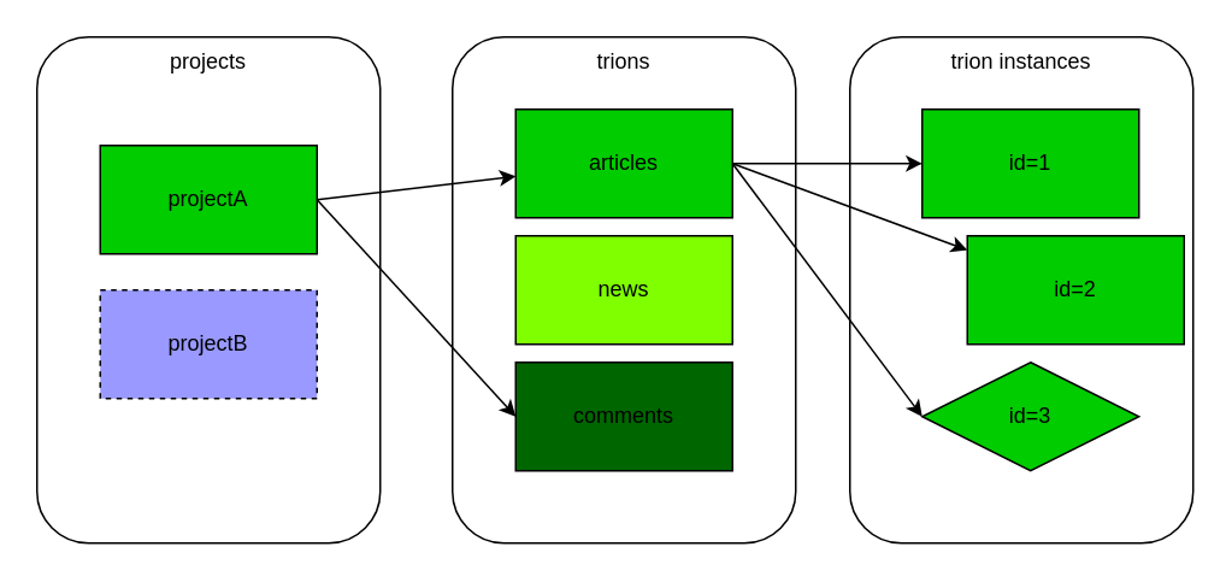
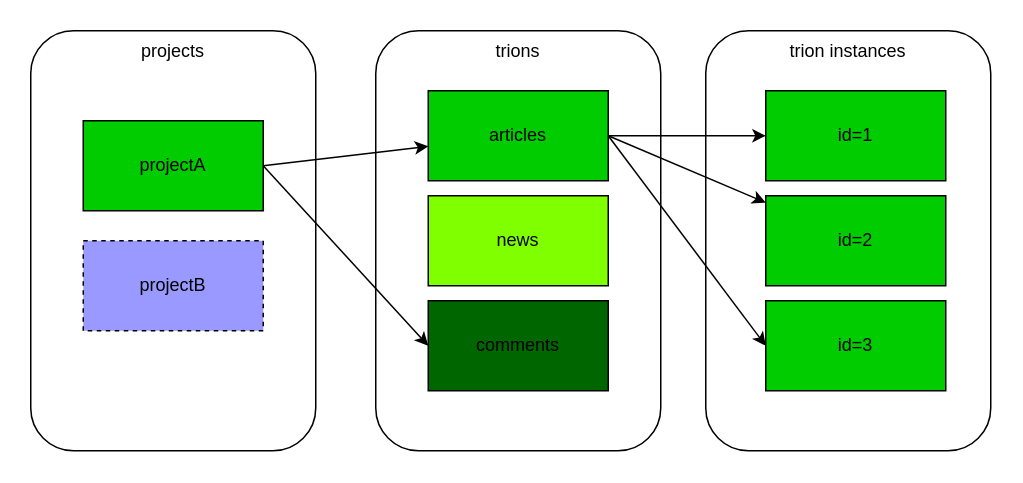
  <mxCell id="0" />
  <mxCell id="1" parent="0" />
  <mxCell id="2" value="projects" style="rounded=1;whiteSpace=wrap;html=1;verticalAlign=top;" vertex="1" parent="1"><mxGeometry x="20" y="20" width="190" height="280" as="geometry" /></mxCell>
  <mxCell id="3" value="projectA" style="rounded=0;whiteSpace=wrap;html=1;labelBackgroundColor=none;fillColor=#00CC00;" vertex="1" parent="1"><mxGeometry x="55" y="80" width="120" height="60" as="geometry" /></mxCell>
  <mxCell id="4" value="projectB" style="rounded=0;whiteSpace=wrap;html=1;labelBackgroundColor=none;fillColor=#9999FF;dashed=1;" vertex="1" parent="1"><mxGeometry x="55" y="160" width="120" height="60" as="geometry" /></mxCell>
  <mxCell id="5" value="trions" style="rounded=1;whiteSpace=wrap;html=1;verticalAlign=top;" vertex="1" parent="1"><mxGeometry x="250" y="20" width="190" height="280" as="geometry" /></mxCell>
  <mxCell id="6" value="articles" style="rounded=0;whiteSpace=wrap;html=1;labelBackgroundColor=none;fillColor=#00CC00;" vertex="1" parent="1"><mxGeometry x="285" y="60" width="120" height="60" as="geometry" /></mxCell>
  <mxCell id="7" value="news" style="rounded=0;whiteSpace=wrap;html=1;labelBackgroundColor=none;fillColor=#80FF00;" vertex="1" parent="1"><mxGeometry x="285" y="130" width="120" height="60" as="geometry" /></mxCell>
  <mxCell id="8" value="comments" style="rounded=0;whiteSpace=wrap;html=1;labelBackgroundColor=none;fillColor=#006600;" vertex="1" parent="1"><mxGeometry x="285" y="200" width="120" height="60" as="geometry" /></mxCell>
  <mxCell id="9" value="trion instances" style="rounded=1;whiteSpace=wrap;html=1;verticalAlign=top;" vertex="1" parent="1"><mxGeometry x="470" y="20" width="190" height="280" as="geometry" /></mxCell>
  <mxCell id="10" value="id=1" style="rounded=0;whiteSpace=wrap;html=1;labelBackgroundColor=none;fillColor=#00CC00;" vertex="1" parent="1"><mxGeometry x="510" y="60" width="120" height="60" as="geometry" /></mxCell>
- <mxCell id="11" value="id=2" style="rounded=0;whiteSpace=wrap;html=1;labelBackgroundColor=none;fillColor=#00CC00;" vertex="1" parent="1"><mxGeometry x="535" y="130" width="120" height="60" as="geometry" /></mxCell>
- <mxCell id="12" value="id=3" style="rhombus;whiteSpace=wrap;html=1;labelBackgroundColor=none;fillColor=#00CC00;" vertex="1" parent="1"><mxGeometry x="510" y="200" width="120" height="60" as="geometry" /></mxCell>
+ <mxCell id="11" value="id=2" style="rounded=0;whiteSpace=wrap;html=1;labelBackgroundColor=none;fillColor=#00CC00;" vertex="1" parent="1"><mxGeometry x="510" y="130" width="120" height="60" as="geometry" /></mxCell>
+ <mxCell id="12" value="id=3" style="rounded=0;whiteSpace=wrap;html=1;labelBackgroundColor=none;fillColor=#00CC00;" vertex="1" parent="1"><mxGeometry x="510" y="200" width="120" height="60" as="geometry" /></mxCell>
  <mxCell id="13" style="rounded=0;orthogonalLoop=1;jettySize=auto;html=1;exitX=1;exitY=0.5;exitDx=0;exitDy=0;" edge="1" parent="1" source="3" target="6"><mxGeometry relative="1" as="geometry" /></mxCell>
  <mxCell id="14" style="edgeStyle=none;rounded=0;orthogonalLoop=1;jettySize=auto;html=1;entryX=0;entryY=0.5;entryDx=0;entryDy=0;exitX=1;exitY=0.5;exitDx=0;exitDy=0;" edge="1" parent="1" source="3" target="8"><mxGeometry relative="1" as="geometry" /></mxCell>
  <mxCell id="15" style="edgeStyle=none;rounded=0;orthogonalLoop=1;jettySize=auto;html=1;" edge="1" parent="1" source="6" target="10"><mxGeometry relative="1" as="geometry" /></mxCell>
  <mxCell id="16" style="edgeStyle=none;rounded=0;orthogonalLoop=1;jettySize=auto;html=1;exitX=1;exitY=0.5;exitDx=0;exitDy=0;entryX=0;entryY=0.5;entryDx=0;entryDy=0;" edge="1" parent="1" source="6" target="12"><mxGeometry relative="1" as="geometry" /></mxCell>
  <mxCell id="17" style="edgeStyle=none;rounded=0;orthogonalLoop=1;jettySize=auto;html=1;exitX=1;exitY=0.5;exitDx=0;exitDy=0;" edge="1" parent="1" source="6" target="11"><mxGeometry relative="1" as="geometry" /></mxCell>
